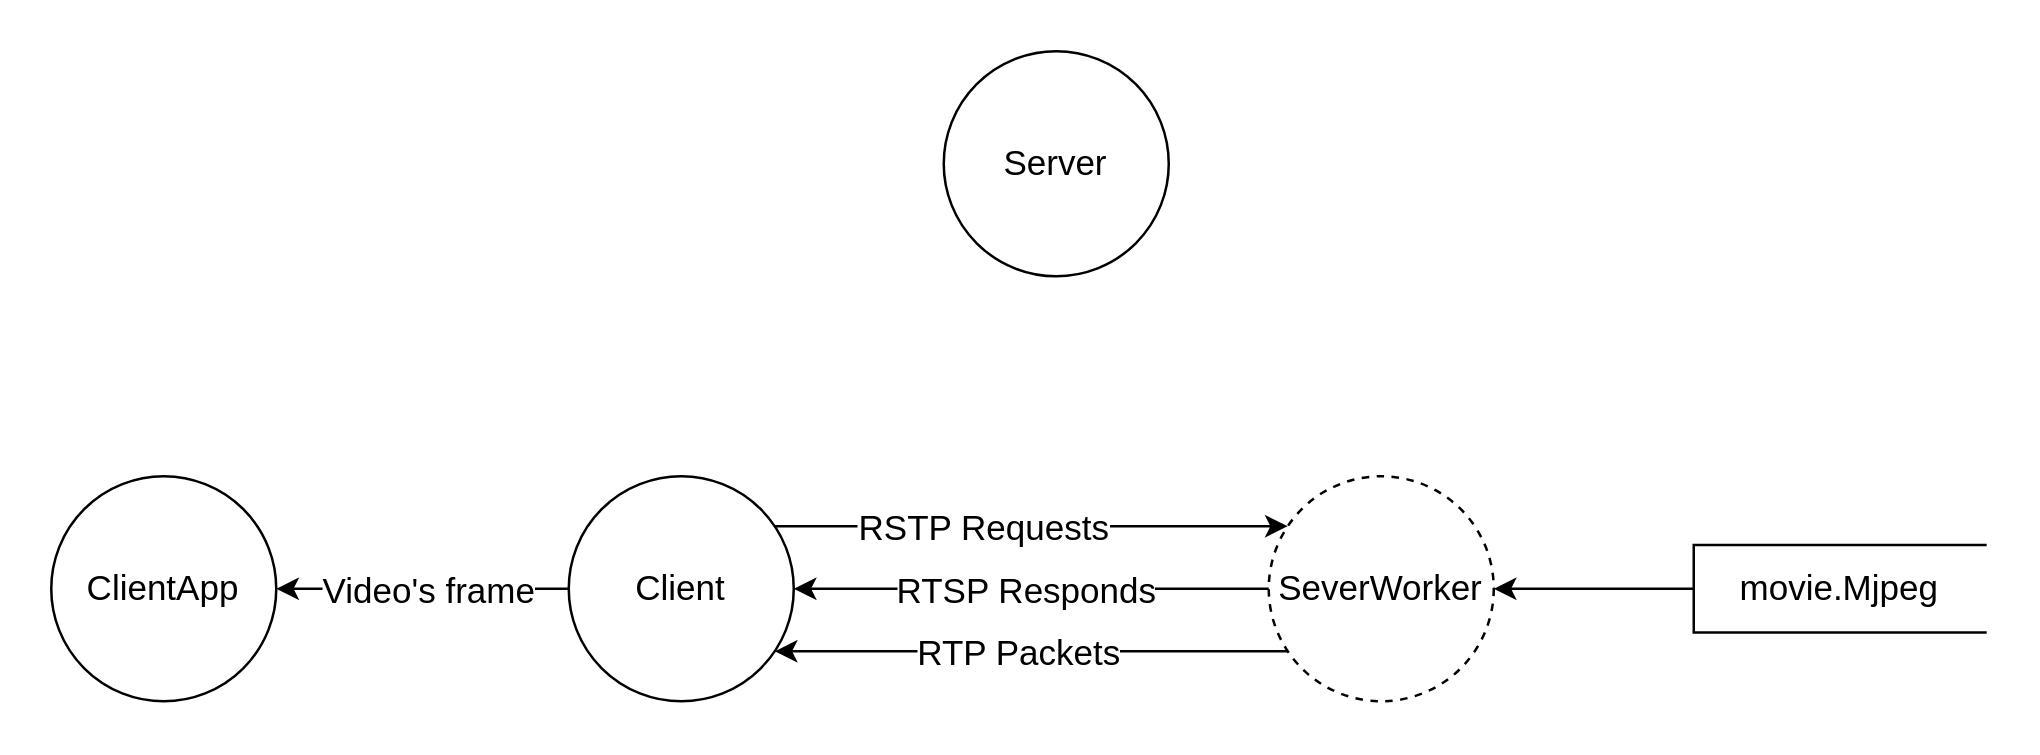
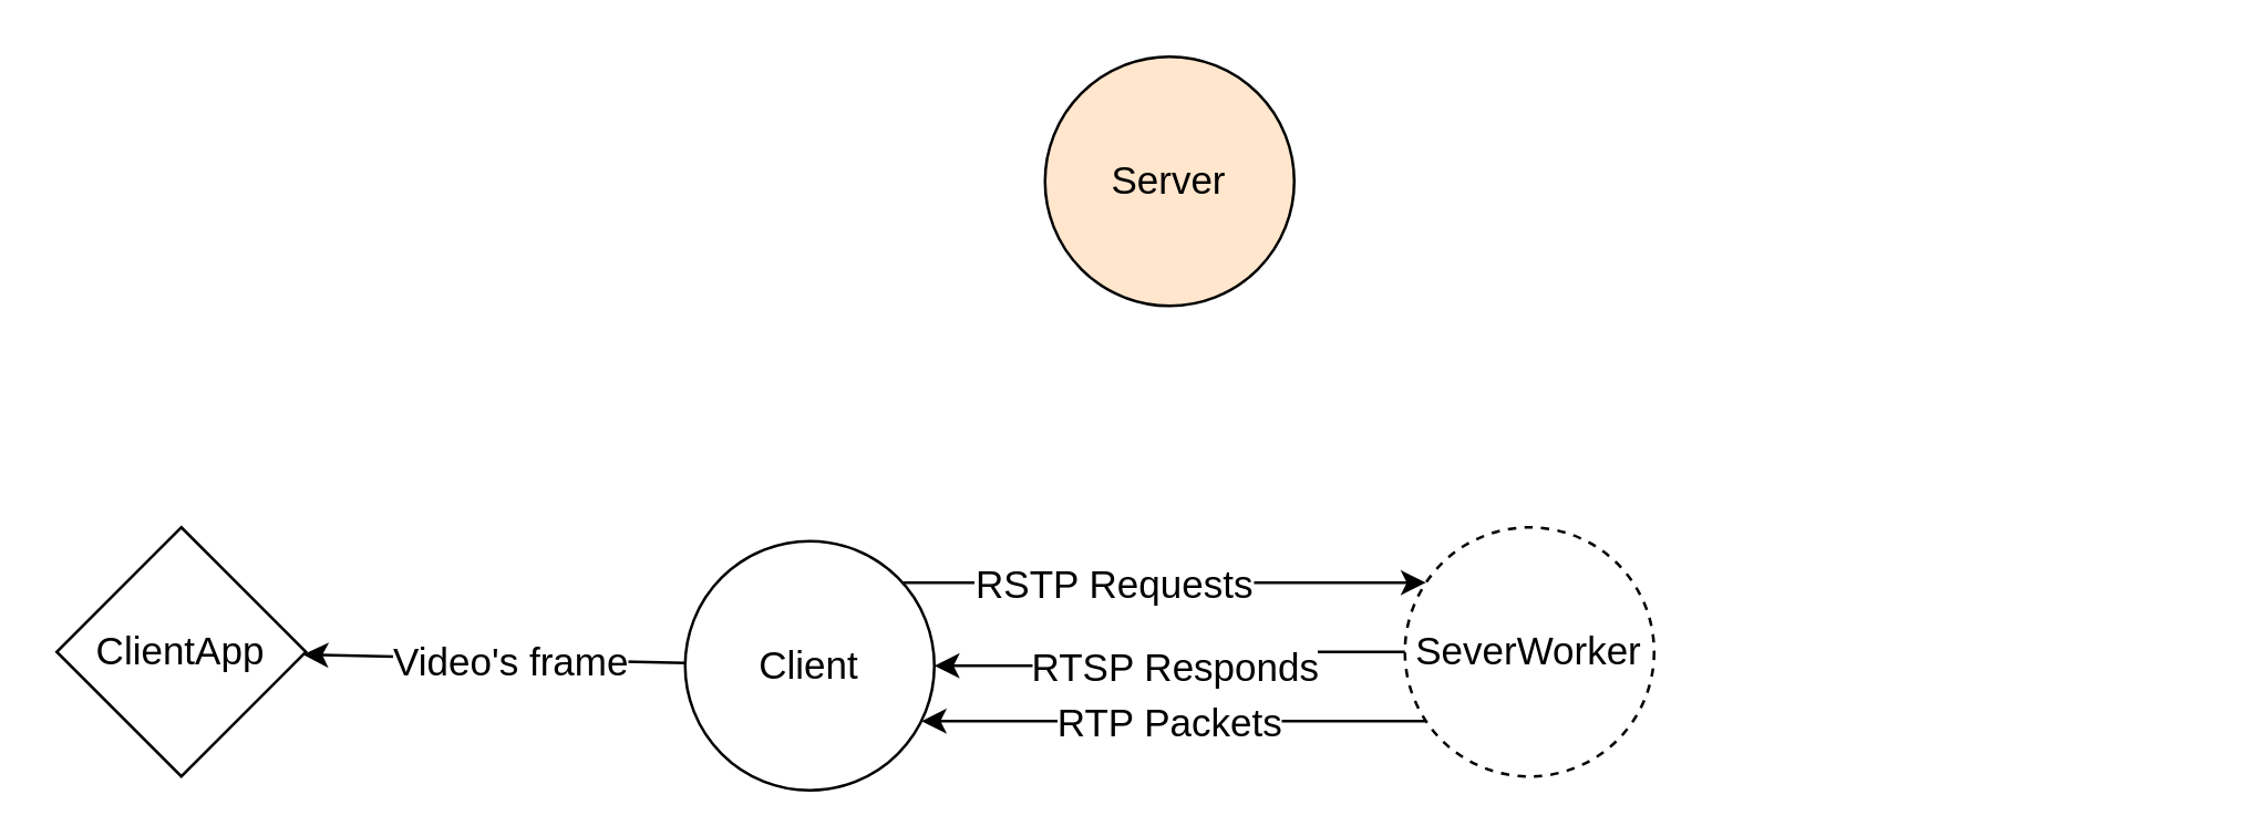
  <mxCell id="0" />
  <mxCell id="1" parent="0" />
- <mxCell id="2" style="edgeStyle=orthogonalEdgeStyle;rounded=0;orthogonalLoop=1;jettySize=auto;html=1;fontSize=14;" edge="1" parent="1" source="3" target="6"><mxGeometry relative="1" as="geometry" /></mxCell>
- <mxCell id="3" value="movie.Mjpeg" style="html=1;dashed=0;whitespace=wrap;shape=partialRectangle;right=0;fontSize=14;" vertex="1" parent="1"><mxGeometry x="677" y="217.5" width="116.67" height="35" as="geometry" /></mxCell>
  <mxCell id="4" style="edgeStyle=orthogonalEdgeStyle;rounded=0;orthogonalLoop=1;jettySize=auto;html=1;fontSize=14;" edge="1" parent="1" source="6" target="11"><mxGeometry relative="1" as="geometry"><Array as="points"><mxPoint x="417" y="260" /><mxPoint x="417" y="260" /></Array></mxGeometry></mxCell>
  <mxCell id="5" value="RTP Packets" style="edgeLabel;html=1;align=center;verticalAlign=middle;resizable=0;points=[];fontSize=14;" vertex="1" connectable="0" parent="4"><mxGeometry x="0.234" y="-3" relative="1" as="geometry"><mxPoint x="19" y="3" as="offset" /></mxGeometry></mxCell>
  <mxCell id="6" value="SeverWorker" style="ellipse;whiteSpace=wrap;html=1;aspect=fixed;fontSize=14;dashed=1;" vertex="1" parent="1"><mxGeometry x="507" y="190" width="90" height="90" as="geometry" /></mxCell>
  <mxCell id="7" style="edgeStyle=orthogonalEdgeStyle;rounded=0;orthogonalLoop=1;jettySize=auto;html=1;fontSize=14;" edge="1" parent="1" source="11" target="6"><mxGeometry relative="1" as="geometry"><Array as="points"><mxPoint x="417" y="210" /><mxPoint x="417" y="210" /></Array></mxGeometry></mxCell>
  <mxCell id="8" value="RSTP Requests" style="edgeLabel;html=1;align=center;verticalAlign=middle;resizable=0;points=[];fontSize=14;" vertex="1" connectable="0" parent="7"><mxGeometry x="-0.193" relative="1" as="geometry"><mxPoint as="offset" /></mxGeometry></mxCell>
  <mxCell id="9" style="edgeStyle=none;rounded=0;orthogonalLoop=1;jettySize=auto;html=1;fontSize=14;startArrow=none;startFill=0;" edge="1" parent="1" source="11" target="15"><mxGeometry relative="1" as="geometry" /></mxCell>
  <mxCell id="10" value="Video's frame" style="edgeLabel;html=1;align=center;verticalAlign=middle;resizable=0;points=[];fontSize=14;" vertex="1" connectable="0" parent="9"><mxGeometry x="-0.356" y="3" relative="1" as="geometry"><mxPoint x="-19" y="-3" as="offset" /></mxGeometry></mxCell>
- <mxCell id="11" value="Client" style="ellipse;whiteSpace=wrap;html=1;aspect=fixed;fontSize=14;" vertex="1" parent="1"><mxGeometry x="227" y="190" width="90" height="90" as="geometry" /></mxCell>
+ <mxCell id="11" value="Client" style="ellipse;whiteSpace=wrap;html=1;aspect=fixed;fontSize=14;" vertex="1" parent="1"><mxGeometry x="247" y="195" width="90" height="90" as="geometry" /></mxCell>
  <mxCell id="12" style="edgeStyle=orthogonalEdgeStyle;rounded=0;orthogonalLoop=1;jettySize=auto;html=1;fontSize=14;" edge="1" parent="1" source="6" target="11"><mxGeometry relative="1" as="geometry"><mxPoint x="524.603" y="270.029" as="sourcePoint" /><mxPoint x="319.397" y="270.029" as="targetPoint" /><Array as="points" /></mxGeometry></mxCell>
  <mxCell id="13" value="RTSP Responds" style="edgeLabel;html=1;align=center;verticalAlign=middle;resizable=0;points=[];fontSize=14;" vertex="1" connectable="0" parent="12"><mxGeometry x="0.234" y="-3" relative="1" as="geometry"><mxPoint x="19" y="3" as="offset" /></mxGeometry></mxCell>
- <mxCell id="14" value="Server" style="ellipse;whiteSpace=wrap;html=1;aspect=fixed;fontSize=14;" vertex="1" parent="1"><mxGeometry x="377" y="20" width="90" height="90" as="geometry" /></mxCell>
- <mxCell id="15" value="ClientApp" style="ellipse;whiteSpace=wrap;html=1;aspect=fixed;fontSize=14;" vertex="1" parent="1"><mxGeometry x="20" y="190" width="90" height="90" as="geometry" /></mxCell>
+ <mxCell id="14" value="Server" style="ellipse;whiteSpace=wrap;html=1;aspect=fixed;fontSize=14;fillColor=#ffe6cc;" vertex="1" parent="1"><mxGeometry x="377" y="20" width="90" height="90" as="geometry" /></mxCell>
+ <mxCell id="15" value="ClientApp" style="rhombus;whiteSpace=wrap;html=1;aspect=fixed;fontSize=14;" vertex="1" parent="1"><mxGeometry x="20" y="190" width="90" height="90" as="geometry" /></mxCell>
